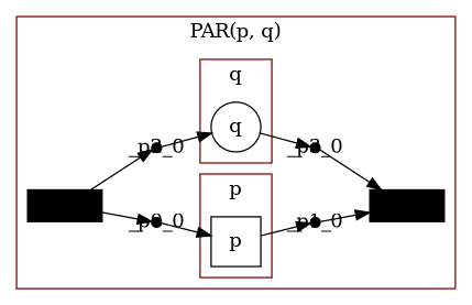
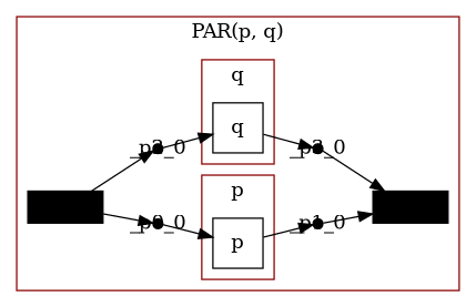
  digraph {
    rankdir=LR
    node [color=black shape=circle style=filled]
    _p0_0 [fixedsize=true height=.1 width=.1]
    _p1_0 [fixedsize=true height=.1 width=.1]
    _p2_0 [fixedsize=true height=.1 width=.1]
    _p3_0 [fixedsize=true height=.1 width=.1]
    _t0_0 [height=.1 shape=rect width=.1]
    _t1_0 [height=.1 shape=rect width=.1]
    n7 [height=.5 label=p shape=rect width=.5 color="" style=""]
-   n8 [height=.5 label=q width=.5 color="" style=""]
+   n8 [height=.5 label=q shape=rect width=.5 color="" style=""]
    subgraph cluster_1 {
      color=darkred
      label="PAR(p, q)"
      subgraph sub_2 {
        color=darkred
        label="PAR(p, q)"
        _p0_0
        _p1_0
        _p2_0
        _p3_0
      }
      subgraph sub_3 {
        color=darkred
        label="PAR(p, q)"
        _t0_0
        _t1_0
      }
      subgraph cluster_4 {
        color=darkred
        label=p
        subgraph sub_5 {
          color=darkred
          label=p
          n7
        }
      }
      subgraph cluster_6 {
        color=darkred
        label=q
        subgraph sub_7 {
          color=darkred
          label=q
          n8
        }
      }
    }
    _p0_0 -> n7
    _p1_0 -> _t1_0
    _p2_0 -> n8
    _p3_0 -> _t1_0
    _t0_0 -> _p0_0
    _t0_0 -> _p2_0
    n7 -> _p1_0
    n8 -> _p3_0
  }
